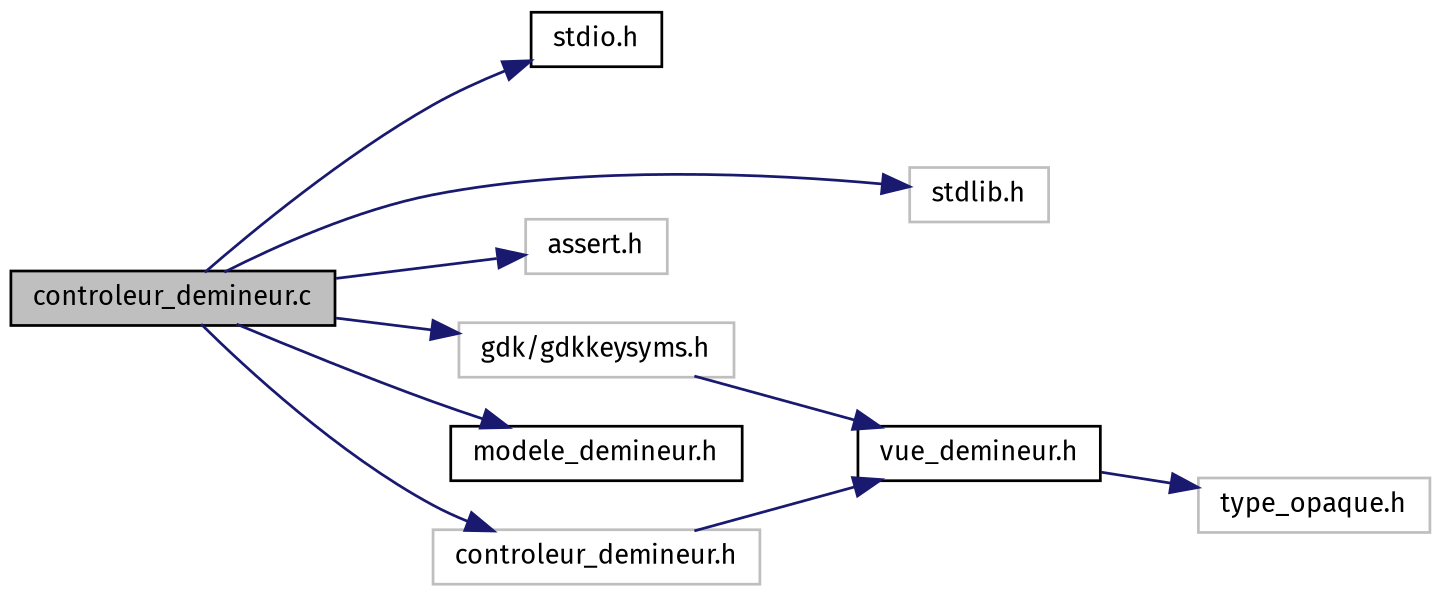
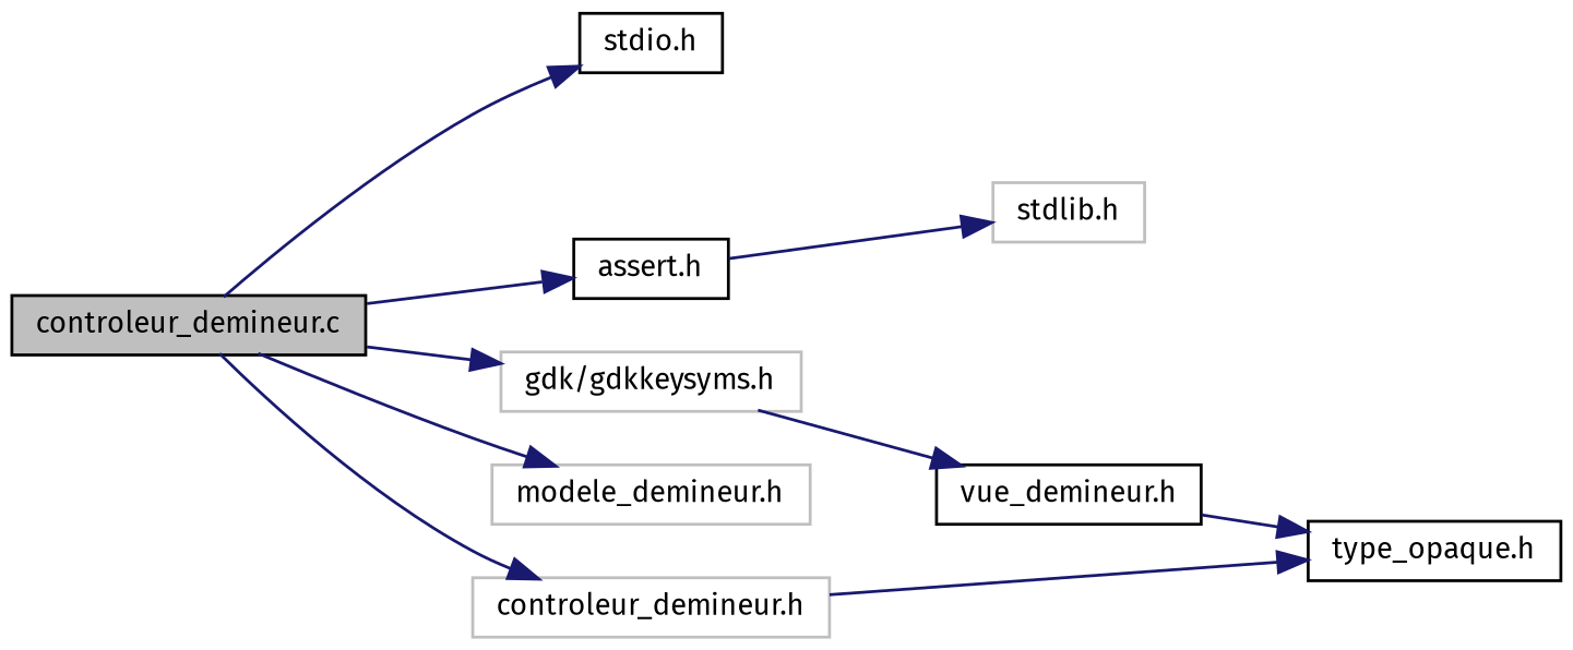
  digraph {
    fontname="Fira Sans"
    rankdir=LR
    node [color=black fillcolor=white fontname="Fira Sans" fontsize=10 shape=record style=filled]
    edge [color=midnightblue fontname="Fira Sans" fontsize=10 labelfontname=Helvetica labelfontsize=10 style=solid]
    n1 [fillcolor=grey75 fontcolor=black height=0.2 label="controleur_demineur.c" width=0.4]
    n2 [height=0.2 label="stdio.h" width=0.4]
    n3 [color=grey75 height=0.2 label="stdlib.h" width=0.4]
-   n4 [color=grey75 height=0.2 label="assert.h" width=0.4]
+   n4 [height=0.2 label="assert.h" width=0.4]
    n5 [color=grey75 height=0.2 label="gdk/gdkkeysyms.h" width=0.4]
-   n6 [height=0.2 label="modele_demineur.h" width=0.4]
+   n6 [color=grey75 height=0.2 label="modele_demineur.h" width=0.4]
    n7 [color=grey75 height=0.2 label="controleur_demineur.h" width=0.4]
    n8 [height=0.2 label="vue_demineur.h" width=0.4]
-   n9 [color=grey75 height=0.2 label="type_opaque.h" width=0.4]
+   n9 [height=0.2 label="type_opaque.h" width=0.4]
    n1 -> n2
-   n1 -> n3
+   n4 -> n3
    n1 -> n4
    n1 -> n5
    n1 -> n6
    n1 -> n7
    n5 -> n8
-   n7 -> n8
+   n7 -> n9
    n8 -> n9
  }
